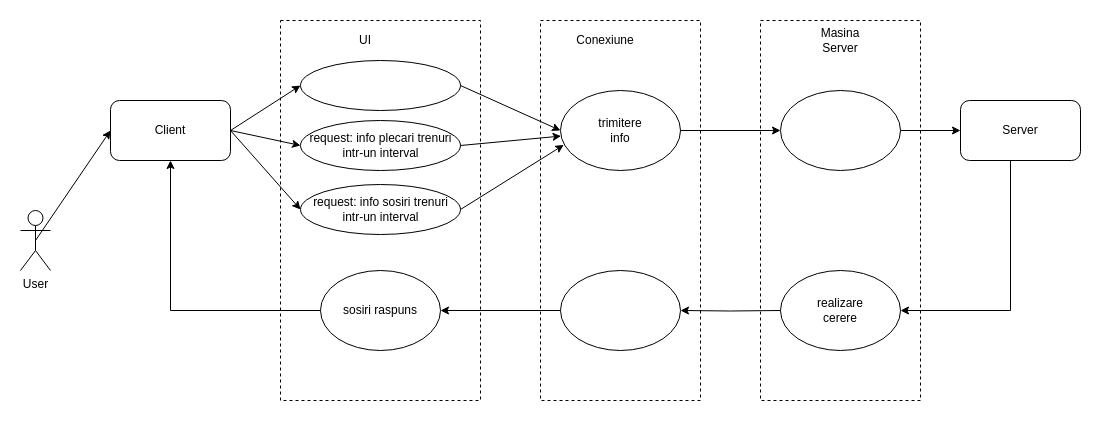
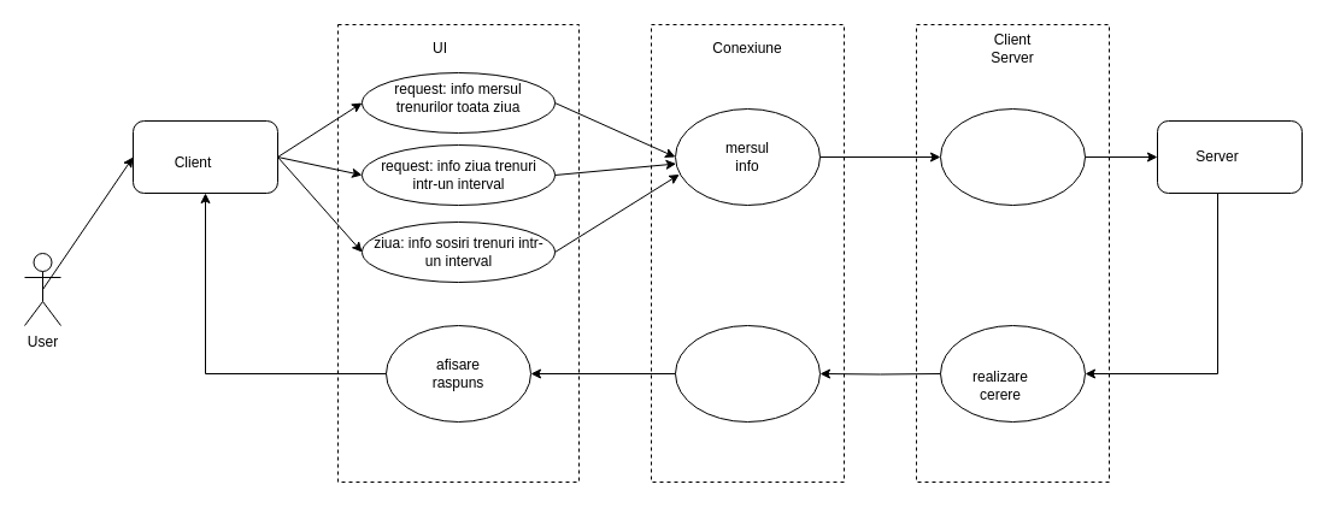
  <mxCell id="0" />
  <mxCell id="1" parent="0" />
  <mxCell id="2" value="" style="rounded=0;whiteSpace=wrap;html=1;dashed=1;" parent="1" vertex="1"><mxGeometry x="280" y="20" width="200" height="380" as="geometry" /></mxCell>
  <mxCell id="3" value="" style="ellipse;whiteSpace=wrap;html=1;" parent="1" vertex="1"><mxGeometry x="300" y="60" width="160" height="50" as="geometry" /></mxCell>
  <mxCell id="4" value="User" style="shape=umlActor;verticalLabelPosition=bottom;verticalAlign=top;html=1;outlineConnect=0;" parent="1" vertex="1"><mxGeometry x="20" y="210" width="30" height="60" as="geometry" /></mxCell>
  <mxCell id="5" value="" style="endArrow=classic;html=1;exitX=0.5;exitY=0.5;exitDx=0;exitDy=0;exitPerimeter=0;" parent="1" source="4" edge="1"><mxGeometry width="50" height="50" relative="1" as="geometry"><mxPoint x="420" y="290" as="sourcePoint" /><mxPoint x="110" y="130" as="targetPoint" /></mxGeometry></mxCell>
  <mxCell id="6" value="" style="rounded=1;whiteSpace=wrap;html=1;" parent="1" vertex="1"><mxGeometry x="110" y="100" width="120" height="60" as="geometry" /></mxCell>
- <mxCell id="7" value="Client" style="text;html=1;strokeColor=none;fillColor=none;align=center;verticalAlign=middle;whiteSpace=wrap;rounded=0;" parent="1" vertex="1"><mxGeometry x="150" y="120" width="40" height="20" as="geometry" /></mxCell>
+ <mxCell id="7" value="Client" style="text;html=1;strokeColor=none;fillColor=none;align=center;verticalAlign=middle;whiteSpace=wrap;rounded=0;" parent="1" vertex="1"><mxGeometry x="140" y="125" width="40" height="20" as="geometry" /></mxCell>
  <mxCell id="8" value="" style="endArrow=classic;html=1;entryX=0;entryY=0.5;entryDx=0;entryDy=0;" parent="1" target="3" edge="1"><mxGeometry width="50" height="50" relative="1" as="geometry"><mxPoint x="230" y="130" as="sourcePoint" /><mxPoint x="300" y="130" as="targetPoint" /></mxGeometry></mxCell>
  <mxCell id="9" value="UI" style="text;html=1;strokeColor=none;fillColor=none;align=center;verticalAlign=middle;whiteSpace=wrap;rounded=0;" parent="1" vertex="1"><mxGeometry x="345" y="30" width="40" height="20" as="geometry" /></mxCell>
  <mxCell id="10" value="" style="rounded=0;whiteSpace=wrap;html=1;dashed=1;" parent="1" vertex="1"><mxGeometry x="540" y="20" width="160" height="380" as="geometry" /></mxCell>
- <mxCell id="11" value="Conexiune" style="text;html=1;strokeColor=none;fillColor=none;align=center;verticalAlign=middle;whiteSpace=wrap;rounded=0;" parent="1" vertex="1"><mxGeometry x="585" y="30" width="40" height="20" as="geometry" /></mxCell>
+ <mxCell id="11" value="Conexiune" style="text;html=1;strokeColor=none;fillColor=none;align=center;verticalAlign=middle;whiteSpace=wrap;rounded=0;" parent="1" vertex="1"><mxGeometry x="600" y="30" width="40" height="20" as="geometry" /></mxCell>
  <mxCell id="12" value="" style="rounded=0;whiteSpace=wrap;html=1;dashed=1;" parent="1" vertex="1"><mxGeometry x="760" y="20" width="160" height="380" as="geometry" /></mxCell>
- <mxCell id="13" value="Masina Server" style="text;html=1;strokeColor=none;fillColor=none;align=center;verticalAlign=middle;whiteSpace=wrap;rounded=0;" parent="1" vertex="1"><mxGeometry x="820" y="30" width="40" height="20" as="geometry" /></mxCell>
+ <mxCell id="13" value="Client Server" style="text;html=1;strokeColor=none;fillColor=none;align=center;verticalAlign=middle;whiteSpace=wrap;rounded=0;" parent="1" vertex="1"><mxGeometry x="820" y="30" width="40" height="20" as="geometry" /></mxCell>
  <mxCell id="14" style="edgeStyle=orthogonalEdgeStyle;rounded=0;orthogonalLoop=1;jettySize=auto;html=1;entryX=1;entryY=0.5;entryDx=0;entryDy=0;" parent="1" source="15" target="37" edge="1"><mxGeometry relative="1" as="geometry"><Array as="points"><mxPoint x="1010" y="310" /></Array></mxGeometry></mxCell>
  <mxCell id="15" value="" style="rounded=1;whiteSpace=wrap;html=1;" parent="1" vertex="1"><mxGeometry x="960" y="100" width="120" height="60" as="geometry" /></mxCell>
- <mxCell id="16" value="Server" style="text;html=1;strokeColor=none;fillColor=none;align=center;verticalAlign=middle;whiteSpace=wrap;rounded=0;" parent="1" vertex="1"><mxGeometry x="1000" y="120" width="40" height="20" as="geometry" /></mxCell>
+ <mxCell id="16" value="Server" style="text;html=1;strokeColor=none;fillColor=none;align=center;verticalAlign=middle;whiteSpace=wrap;rounded=0;" parent="1" vertex="1"><mxGeometry x="990" y="120" width="40" height="20" as="geometry" /></mxCell>
  <mxCell id="17" value="" style="ellipse;whiteSpace=wrap;html=1;" parent="1" vertex="1"><mxGeometry x="560" y="90" width="120" height="80" as="geometry" /></mxCell>
- <mxCell id="18" value="trimitere info" style="text;html=1;strokeColor=none;fillColor=none;align=center;verticalAlign=middle;whiteSpace=wrap;rounded=0;" parent="1" vertex="1"><mxGeometry x="600" y="120" width="40" height="20" as="geometry" /></mxCell>
+ <mxCell id="18" value="mersul info" style="text;html=1;strokeColor=none;fillColor=none;align=center;verticalAlign=middle;whiteSpace=wrap;rounded=0;" parent="1" vertex="1"><mxGeometry x="600" y="120" width="40" height="20" as="geometry" /></mxCell>
  <mxCell id="19" value="" style="endArrow=classic;html=1;exitX=1;exitY=0.5;exitDx=0;exitDy=0;entryX=0;entryY=0.5;entryDx=0;entryDy=0;" parent="1" source="3" target="17" edge="1"><mxGeometry width="50" height="50" relative="1" as="geometry"><mxPoint x="460" y="140" as="sourcePoint" /><mxPoint x="540" y="140" as="targetPoint" /></mxGeometry></mxCell>
  <mxCell id="20" value="" style="ellipse;whiteSpace=wrap;html=1;" parent="1" vertex="1"><mxGeometry x="780" y="90" width="120" height="80" as="geometry" /></mxCell>
  <mxCell id="21" value="" style="endArrow=classic;html=1;entryX=0;entryY=0.5;entryDx=0;entryDy=0;" parent="1" source="17" target="20" edge="1"><mxGeometry width="50" height="50" relative="1" as="geometry"><mxPoint x="700" y="129.5" as="sourcePoint" /><mxPoint x="770" y="130" as="targetPoint" /></mxGeometry></mxCell>
  <mxCell id="22" value="" style="endArrow=classic;html=1;exitX=1;exitY=0.5;exitDx=0;exitDy=0;entryX=0;entryY=0.5;entryDx=0;entryDy=0;" parent="1" source="20" target="15" edge="1"><mxGeometry width="50" height="50" relative="1" as="geometry"><mxPoint x="520" y="250" as="sourcePoint" /><mxPoint x="570" y="200" as="targetPoint" /></mxGeometry></mxCell>
+ <mxCell id="23" value="request: info mersul trenurilor toata ziua" style="text;html=1;strokeColor=none;fillColor=none;align=center;verticalAlign=middle;whiteSpace=wrap;rounded=0;" parent="1" vertex="1"><mxGeometry x="310" y="71" width="140" height="20" as="geometry" /></mxCell>
  <mxCell id="24" value="" style="ellipse;whiteSpace=wrap;html=1;" parent="1" vertex="1"><mxGeometry x="300" y="120" width="160" height="50" as="geometry" /></mxCell>
  <mxCell id="25" value="" style="endArrow=classic;html=1;entryX=0;entryY=0.5;entryDx=0;entryDy=0;exitX=1;exitY=0.5;exitDx=0;exitDy=0;" parent="1" source="6" target="24" edge="1"><mxGeometry width="50" height="50" relative="1" as="geometry"><mxPoint x="215" y="190" as="sourcePoint" /><mxPoint x="285" y="190" as="targetPoint" /></mxGeometry></mxCell>
  <mxCell id="26" value="" style="endArrow=classic;html=1;exitX=1;exitY=0.5;exitDx=0;exitDy=0;" parent="1" source="24" target="17" edge="1"><mxGeometry width="50" height="50" relative="1" as="geometry"><mxPoint x="445" y="200" as="sourcePoint" /><mxPoint x="545" y="190" as="targetPoint" /></mxGeometry></mxCell>
  <mxCell id="27" value="" style="ellipse;whiteSpace=wrap;html=1;" parent="1" vertex="1"><mxGeometry x="300" y="184" width="160" height="50" as="geometry" /></mxCell>
  <mxCell id="28" value="" style="endArrow=classic;html=1;entryX=0;entryY=0.5;entryDx=0;entryDy=0;exitX=1;exitY=0.5;exitDx=0;exitDy=0;" parent="1" source="6" target="27" edge="1"><mxGeometry width="50" height="50" relative="1" as="geometry"><mxPoint x="225" y="260" as="sourcePoint" /><mxPoint x="295" y="260" as="targetPoint" /></mxGeometry></mxCell>
  <mxCell id="29" value="" style="endArrow=classic;html=1;exitX=1;exitY=0.5;exitDx=0;exitDy=0;entryX=0.027;entryY=0.681;entryDx=0;entryDy=0;entryPerimeter=0;" parent="1" source="27" target="17" edge="1"><mxGeometry width="50" height="50" relative="1" as="geometry"><mxPoint x="455" y="270" as="sourcePoint" /><mxPoint x="555" y="260" as="targetPoint" /></mxGeometry></mxCell>
- <mxCell id="30" value="request: info plecari trenuri intr-un interval" style="text;html=1;strokeColor=none;fillColor=none;align=center;verticalAlign=middle;whiteSpace=wrap;rounded=0;" parent="1" vertex="1"><mxGeometry x="307.5" y="135" width="145" height="20" as="geometry" /></mxCell>
- <mxCell id="31" value="request: info sosiri trenuri intr-un interval" style="text;html=1;strokeColor=none;fillColor=none;align=center;verticalAlign=middle;whiteSpace=wrap;rounded=0;" parent="1" vertex="1"><mxGeometry x="302.5" y="199" width="155" height="20" as="geometry" /></mxCell>
+ <mxCell id="30" value="request: info ziua trenuri intr-un interval" style="text;html=1;strokeColor=none;fillColor=none;align=center;verticalAlign=middle;whiteSpace=wrap;rounded=0;" parent="1" vertex="1"><mxGeometry x="307.5" y="135" width="145" height="20" as="geometry" /></mxCell>
+ <mxCell id="31" value="ziua: info sosiri trenuri intr-un interval" style="text;html=1;strokeColor=none;fillColor=none;align=center;verticalAlign=middle;whiteSpace=wrap;rounded=0;" parent="1" vertex="1"><mxGeometry x="302.5" y="199" width="155" height="20" as="geometry" /></mxCell>
  <mxCell id="32" value="" style="ellipse;whiteSpace=wrap;html=1;" parent="1" vertex="1"><mxGeometry x="560" y="270" width="120" height="80" as="geometry" /></mxCell>
  <mxCell id="33" value="" style="ellipse;whiteSpace=wrap;html=1;" parent="1" vertex="1"><mxGeometry x="320" y="270" width="120" height="80" as="geometry" /></mxCell>
  <mxCell id="34" style="edgeStyle=orthogonalEdgeStyle;rounded=0;orthogonalLoop=1;jettySize=auto;html=1;entryX=0.5;entryY=1;entryDx=0;entryDy=0;" parent="1" target="6" edge="1"><mxGeometry relative="1" as="geometry"><mxPoint x="320" y="310" as="sourcePoint" /><Array as="points"><mxPoint x="170" y="310" /></Array></mxGeometry></mxCell>
- <mxCell id="35" value="sosiri raspuns" style="text;html=1;strokeColor=none;fillColor=none;align=center;verticalAlign=middle;whiteSpace=wrap;rounded=0;" parent="1" vertex="1"><mxGeometry x="340" y="300" width="80" height="20" as="geometry" /></mxCell>
+ <mxCell id="35" value="afisare raspuns" style="text;html=1;strokeColor=none;fillColor=none;align=center;verticalAlign=middle;whiteSpace=wrap;rounded=0;" parent="1" vertex="1"><mxGeometry x="340" y="300" width="80" height="20" as="geometry" /></mxCell>
  <mxCell id="36" value="" style="endArrow=classic;html=1;exitX=0;exitY=0.5;exitDx=0;exitDy=0;entryX=1;entryY=0.5;entryDx=0;entryDy=0;" parent="1" source="32" target="33" edge="1"><mxGeometry width="50" height="50" relative="1" as="geometry"><mxPoint x="420" y="280" as="sourcePoint" /><mxPoint x="470" y="230" as="targetPoint" /></mxGeometry></mxCell>
  <mxCell id="37" value="" style="ellipse;whiteSpace=wrap;html=1;" parent="1" vertex="1"><mxGeometry x="780" y="270" width="120" height="80" as="geometry" /></mxCell>
  <mxCell id="38" style="edgeStyle=orthogonalEdgeStyle;rounded=0;orthogonalLoop=1;jettySize=auto;html=1;entryX=1;entryY=0.5;entryDx=0;entryDy=0;" parent="1" target="32" edge="1"><mxGeometry relative="1" as="geometry"><mxPoint x="780" y="310" as="sourcePoint" /></mxGeometry></mxCell>
- <mxCell id="39" value="realizare cerere" style="text;html=1;strokeColor=none;fillColor=none;align=center;verticalAlign=middle;whiteSpace=wrap;rounded=0;" parent="1" vertex="1"><mxGeometry x="800" y="300" width="80" height="20" as="geometry" /></mxCell>
+ <mxCell id="39" value="realizare cerere" style="text;html=1;strokeColor=none;fillColor=none;align=center;verticalAlign=middle;whiteSpace=wrap;rounded=0;" parent="1" vertex="1"><mxGeometry x="790" y="310" width="80" height="20" as="geometry" /></mxCell>
